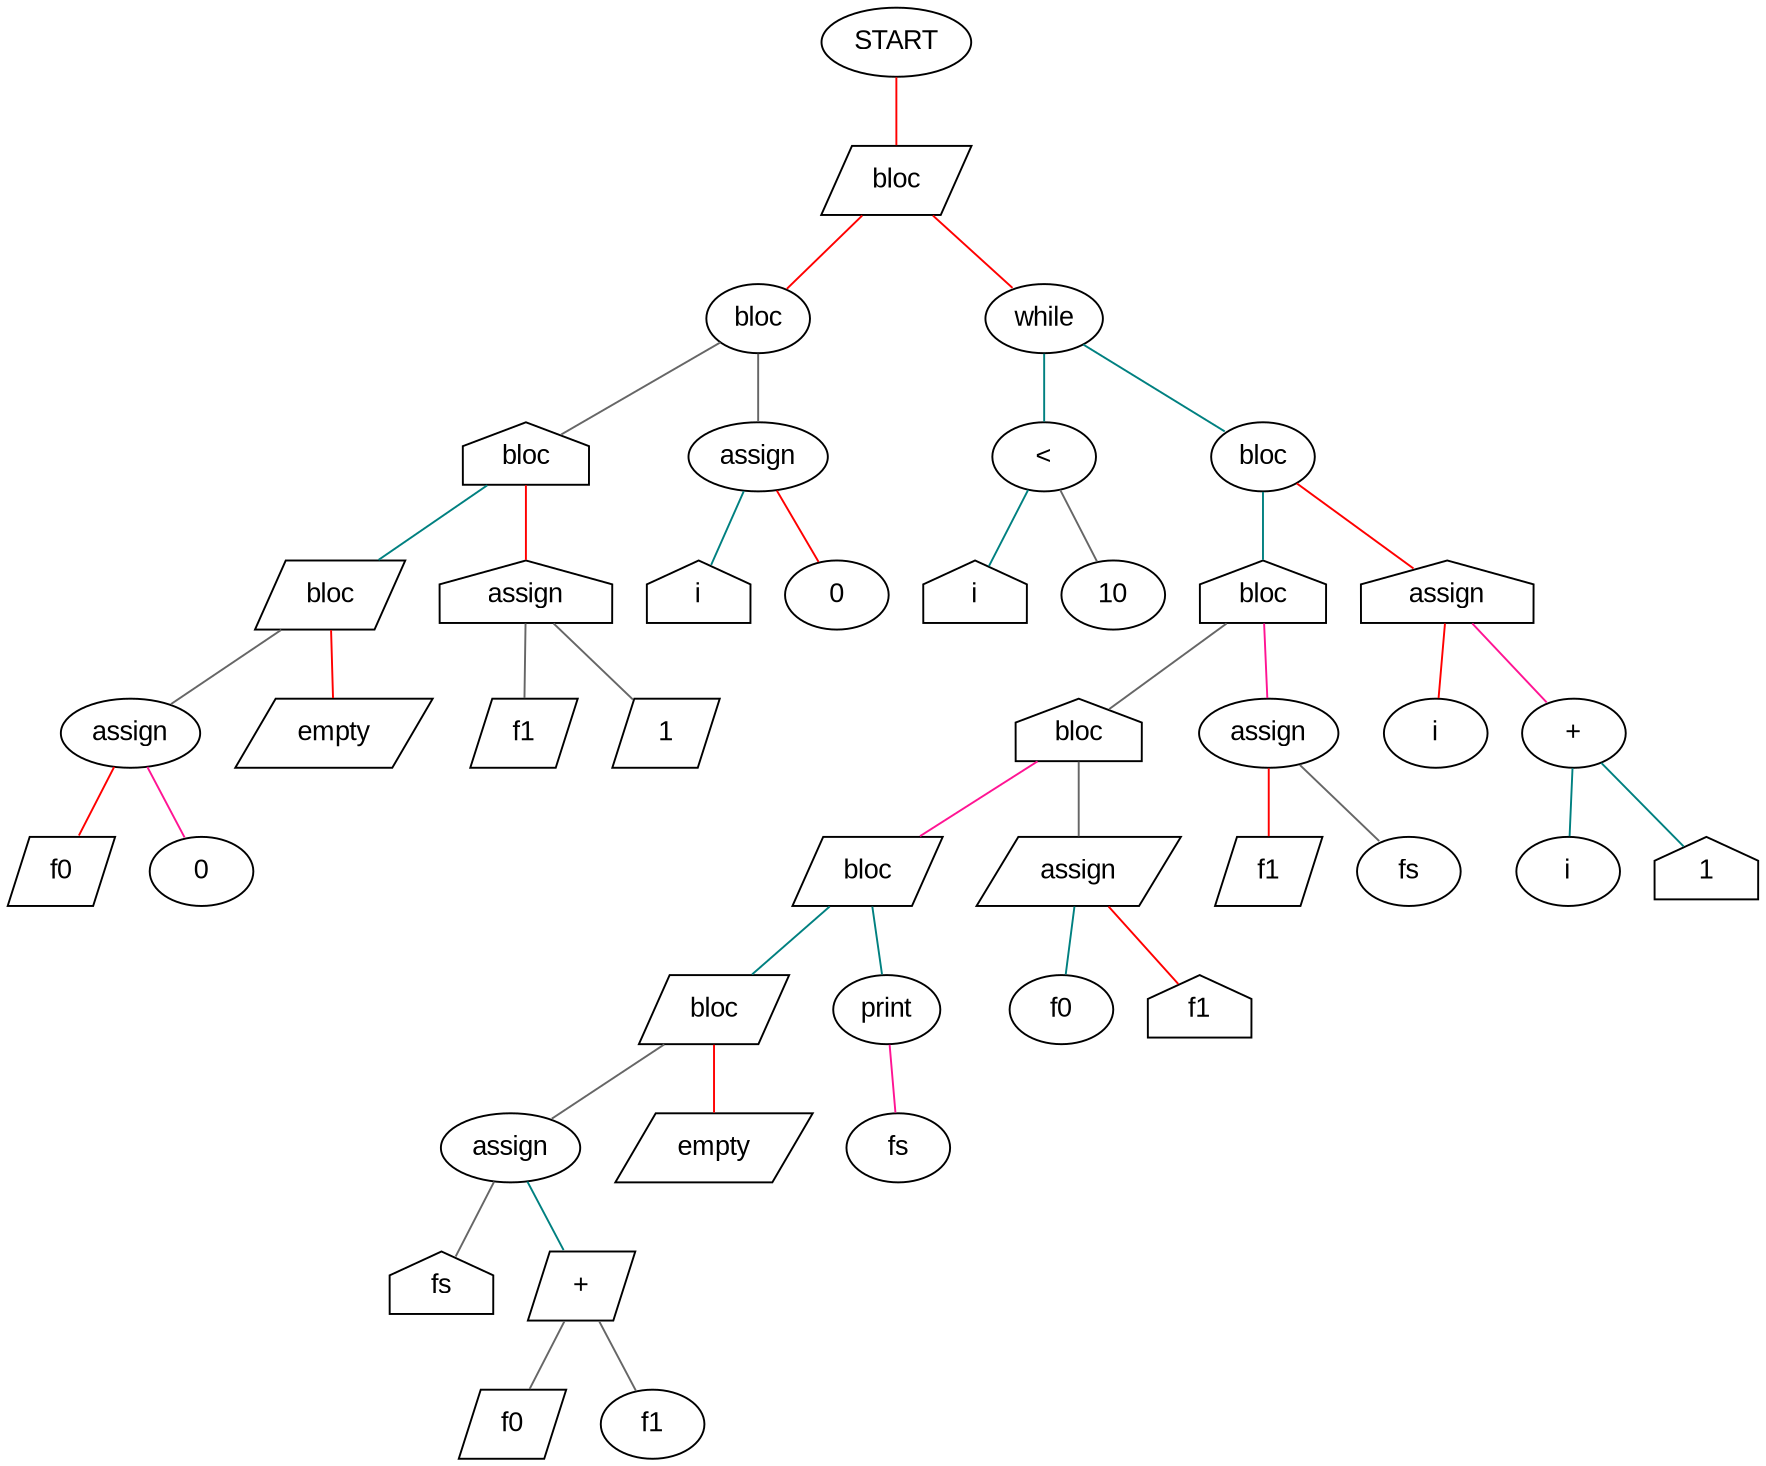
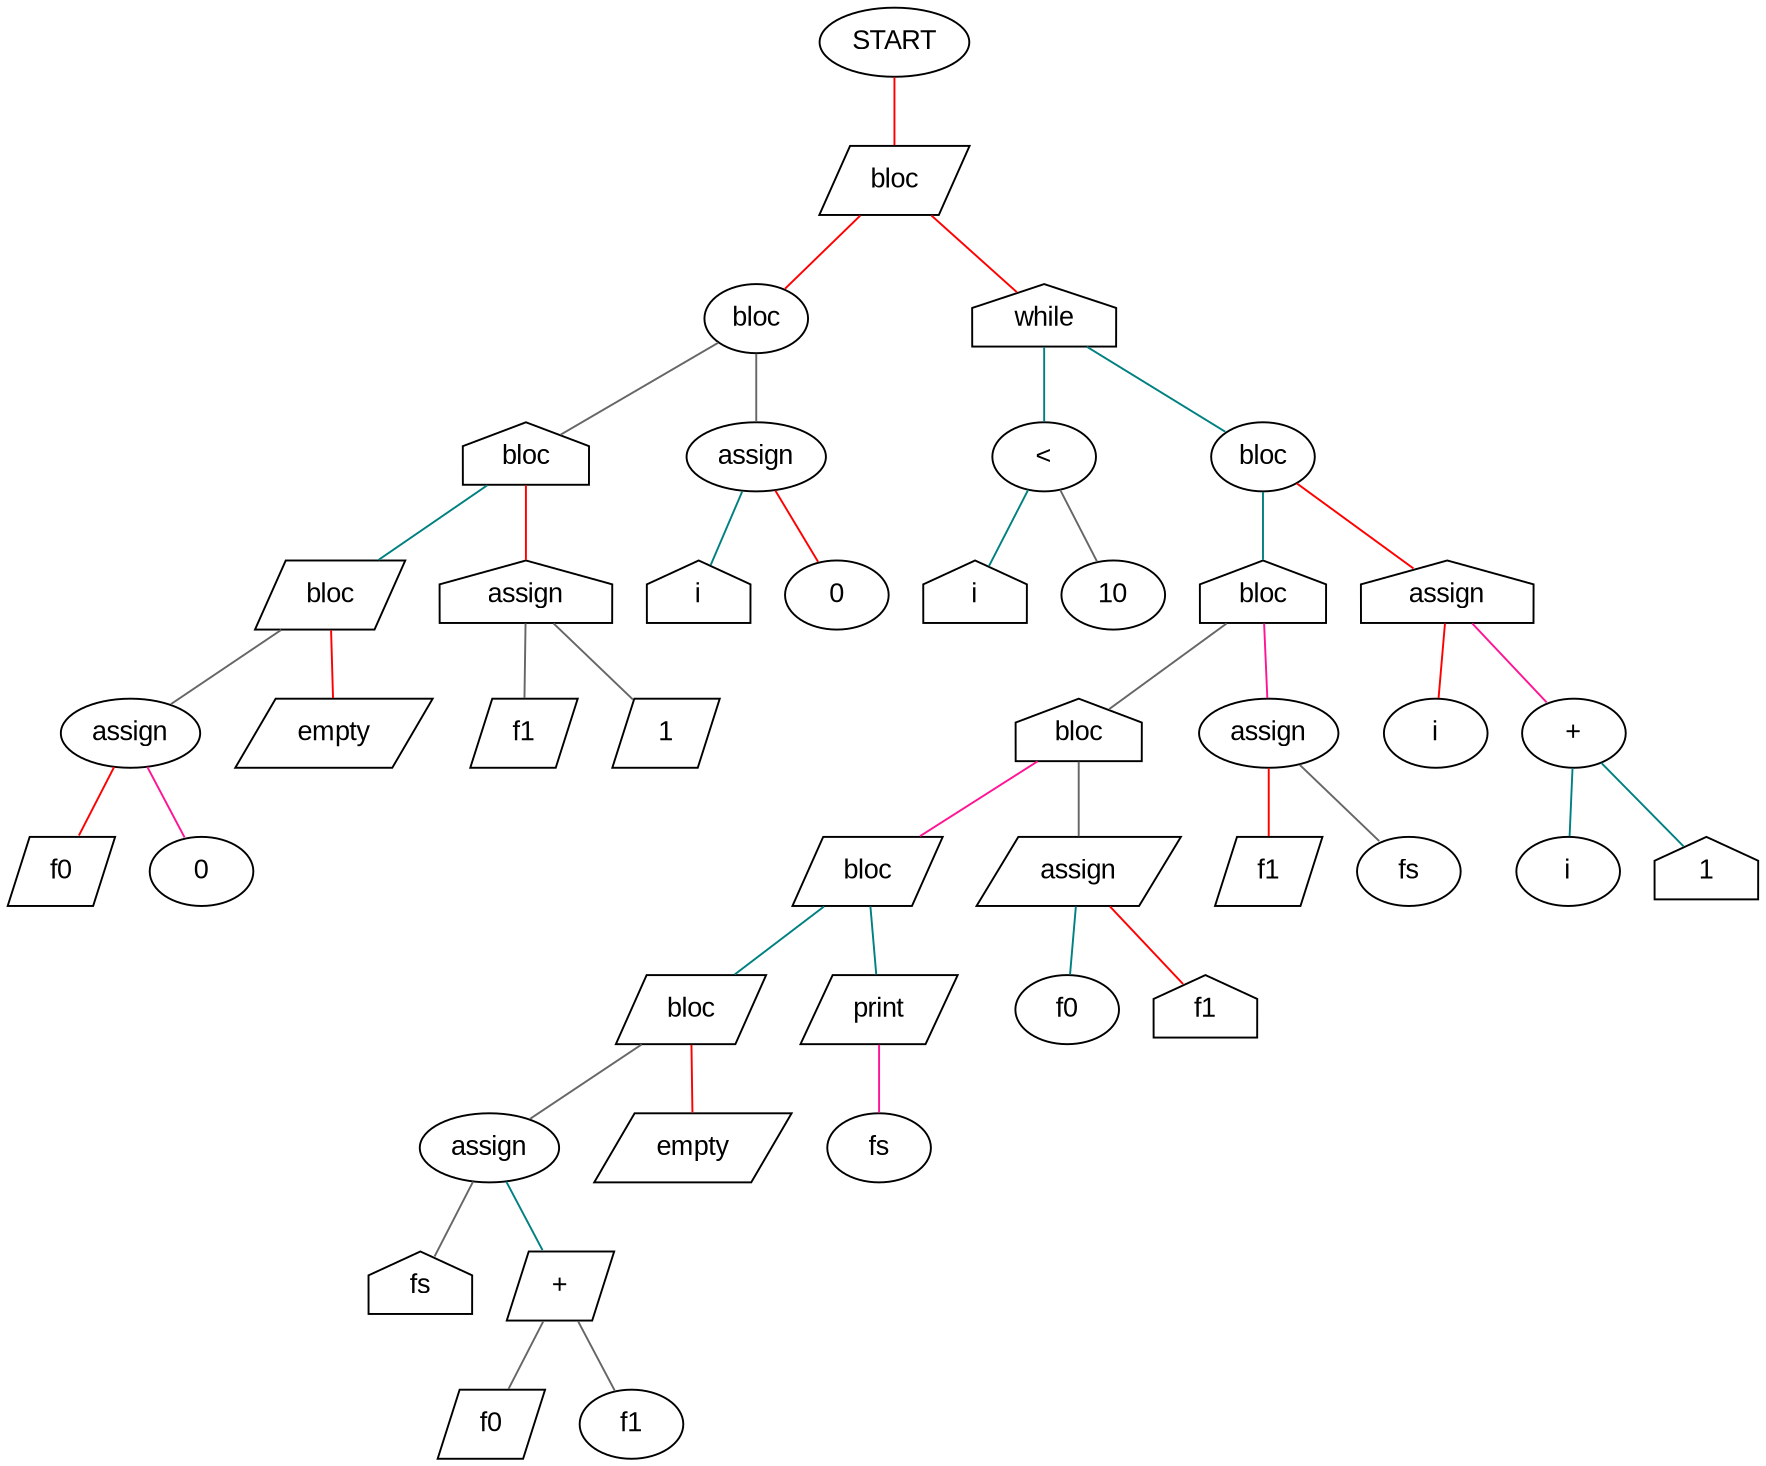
  digraph {
    fontname="Liberation Sans"
    node [fontname="Liberation Sans" shape=ellipse]
    edge [arrowsize=0 color=gray40 fontname="Liberation Sans"]
    n1 [label=START]
    n2 [label=bloc shape=parallelogram]
    n3 [label=bloc]
-   n4 [label=while]
+   n4 [label=while shape=house]
    n5 [label=bloc shape=house]
    n6 [label=assign]
    n7 [label="<"]
    n8 [label=bloc]
    n9 [label=bloc shape=parallelogram]
    n10 [label=assign shape=house]
    n11 [label=i shape=house]
    n12 [label=0]
    n13 [label=assign]
    n14 [label=empty shape=parallelogram]
    n15 [label=f1 shape=parallelogram]
    n16 [label=1 shape=parallelogram]
    n17 [label=f0 shape=parallelogram]
    n18 [label=0]
    n19 [label=i shape=house]
    n20 [label=10]
    n21 [label=bloc shape=house]
    n22 [label=assign shape=house]
    n23 [label=bloc shape=house]
    n24 [label=assign]
    n25 [label=i]
    n26 [label="+"]
    n27 [label=bloc shape=parallelogram]
    n28 [label=assign shape=parallelogram]
    n29 [label=f1 shape=parallelogram]
    n30 [label=fs]
    n31 [label=bloc shape=parallelogram]
-   n32 [label=print]
+   n32 [label=print shape=parallelogram]
    n33 [label=f0]
    n34 [label=f1 shape=house]
    n35 [label=assign]
    n36 [label=empty shape=parallelogram]
    n37 [label=fs]
    n38 [label=fs shape=house]
    n39 [label="+" shape=parallelogram]
    n40 [label=f0 shape=parallelogram]
    n41 [label=f1]
    n42 [label=i]
    n43 [label=1 shape=house]
    n1 -> n2 [color=red]
    n2 -> n3 [color=red]
    n2 -> n4 [color=red]
    n3 -> n5
    n3 -> n6
    n4 -> n7 [color=teal]
    n4 -> n8 [color=teal]
    n5 -> n9 [color=teal]
    n5 -> n10 [color=red]
    n6 -> n11 [color=teal]
    n6 -> n12 [color=red]
    n7 -> n19 [color=teal]
    n7 -> n20
    n8 -> n21 [color=teal]
    n8 -> n22 [color=red]
    n9 -> n13
    n9 -> n14 [color=red]
    n10 -> n15
    n10 -> n16
    n13 -> n17 [color=red]
    n13 -> n18 [color=deeppink]
    n21 -> n23
    n21 -> n24 [color=deeppink]
    n22 -> n25 [color=red]
    n22 -> n26 [color=deeppink]
    n23 -> n27 [color=deeppink]
    n23 -> n28
    n24 -> n29 [color=red]
    n24 -> n30
    n26 -> n42 [color=teal]
    n26 -> n43 [color=teal]
    n27 -> n31 [color=teal]
    n27 -> n32 [color=teal]
    n28 -> n33 [color=teal]
    n28 -> n34 [color=red]
    n31 -> n35
    n31 -> n36 [color=red]
    n32 -> n37 [color=deeppink]
    n35 -> n38
    n35 -> n39 [color=teal]
    n39 -> n40
    n39 -> n41
  }
